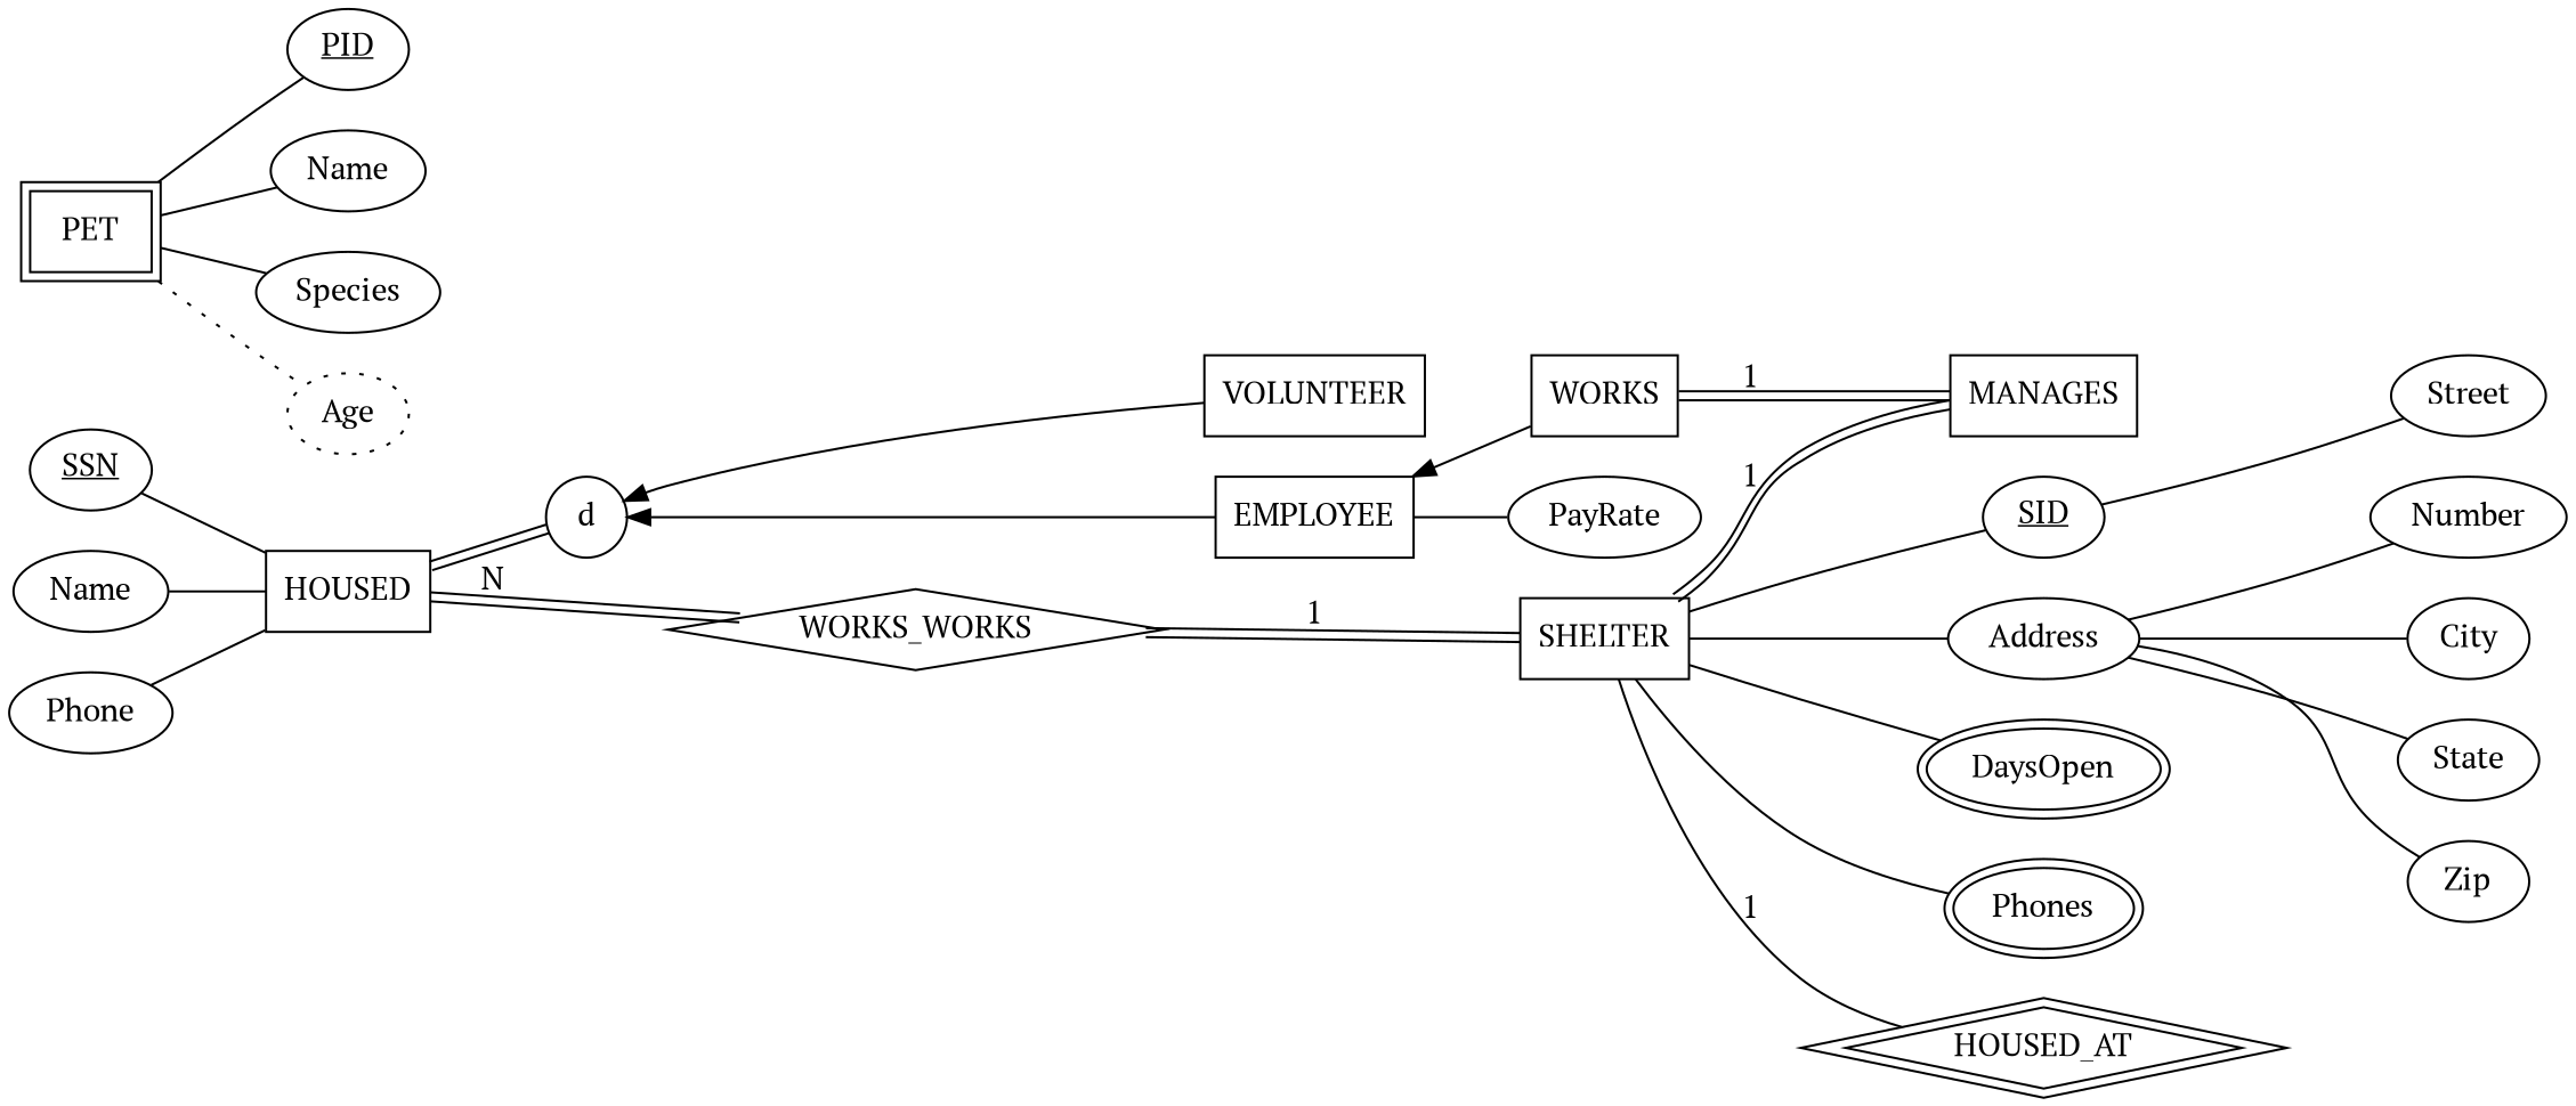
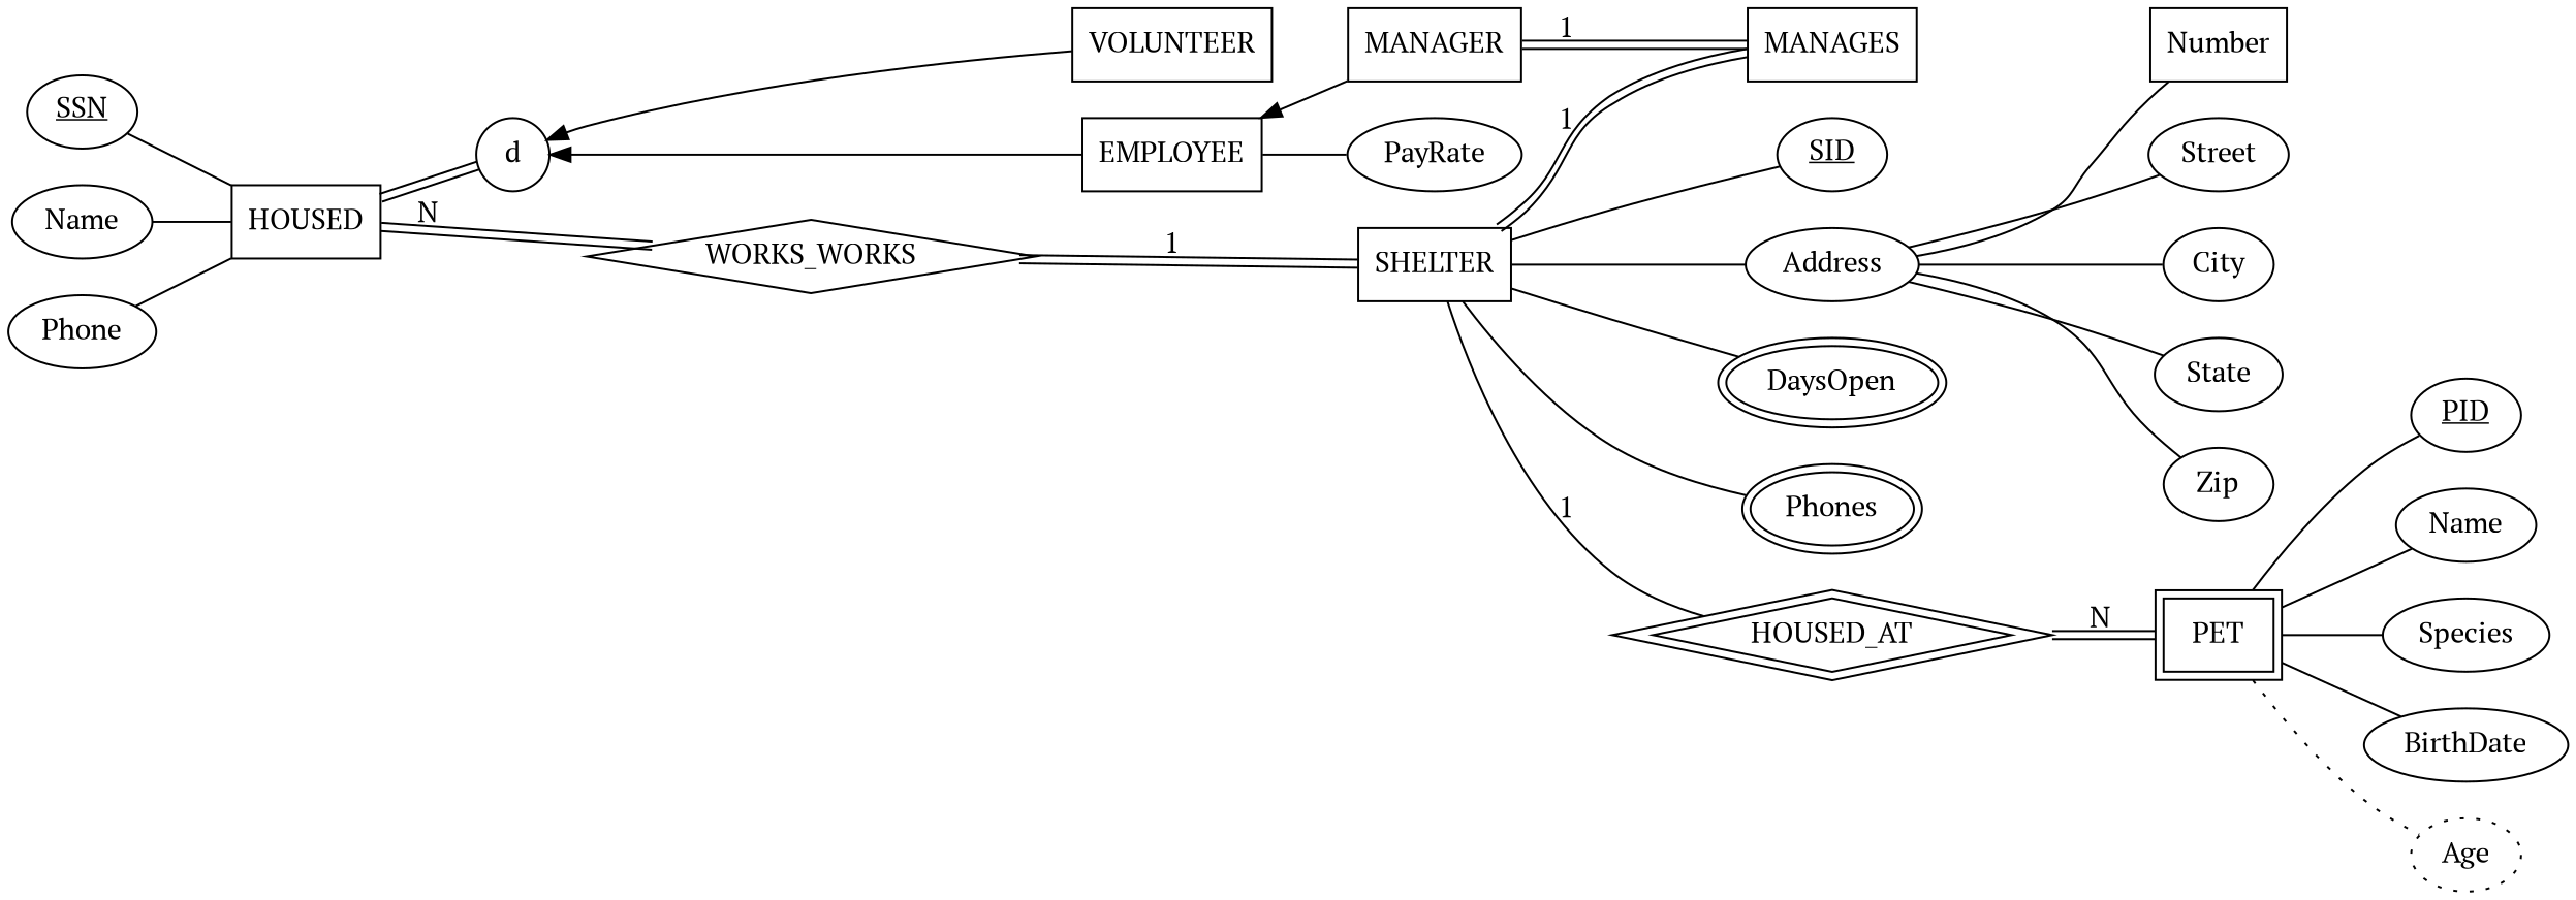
  graph {
    fontname="PT Serif"
    rankdir=LR
    node [fontname="PT Serif" shape=ellipse peripheries=1]
    edge [fontname="PT Serif"]
    SHELTER [shape=box peripheries=""]
-   MANAGER [shape=box label=WORKS]
+   MANAGER [shape=box]
    n3 [label=<<u>SID</u>> peripheries=""]
    Address [peripheries=""]
    DaysOpen [peripheries=2]
    Phones [peripheries=2]
    HOUSED_AT [peripheries=2 shape=diamond style=solid]
    MANAGES [shape=box]
-   Number [peripheries=""]
+   Number [shape=box peripheries=""]
    Street [peripheries=""]
    City [peripheries=""]
    State [peripheries=""]
    Zip [peripheries=""]
    PET [peripheries=2 shape=box]
    n15 [label=HOUSED shape=box]
    n16 [label=d shape=circle]
    n17 [label=WORKS_WORKS shape=diamond]
    VOLUNTEER [shape=box]
    EMPLOYEE [shape=box]
    n20 [label=<<u>SSN</u>>]
    Name
    Phone
    PayRate
    n24 [label=<<u>PID</u>>]
    n25 [label=Name]
    Species
+   BirthDate
    Age [style=dotted]
    subgraph sub_1 {
      rank=same
      SHELTER
      MANAGER
    }
    SHELTER -- n3
    SHELTER -- Address
    SHELTER -- DaysOpen
    SHELTER -- Phones
    SHELTER -- HOUSED_AT [label=1]
    MANAGER -- MANAGES [color="black:invis:black" label=1]
    Address -- Number
-   n3 -- Street
+   Address -- Street
    Address -- City
    Address -- State
    Address -- Zip
+   HOUSED_AT -- PET [color="black:invis:black" label=N]
    MANAGES -- SHELTER [color="black:invis:black" label=1]
    PET -- n24
    PET -- n25
    PET -- Species
+   PET -- BirthDate
    PET -- Age [style=dotted]
    n15 -- n16 [color="black:invis:black"]
    n15 -- n17 [color="black:invis:black" label=N]
    n16 -- VOLUNTEER [arrowhead=normal dir=back]
    n16 -- EMPLOYEE [arrowhead=normal dir=back]
    n17 -- SHELTER [color="black:invis:black" label=1]
    EMPLOYEE -- MANAGER [arrowhead=normal dir=back]
    EMPLOYEE -- PayRate
    n20 -- n15
    Name -- n15
    Phone -- n15
  }
